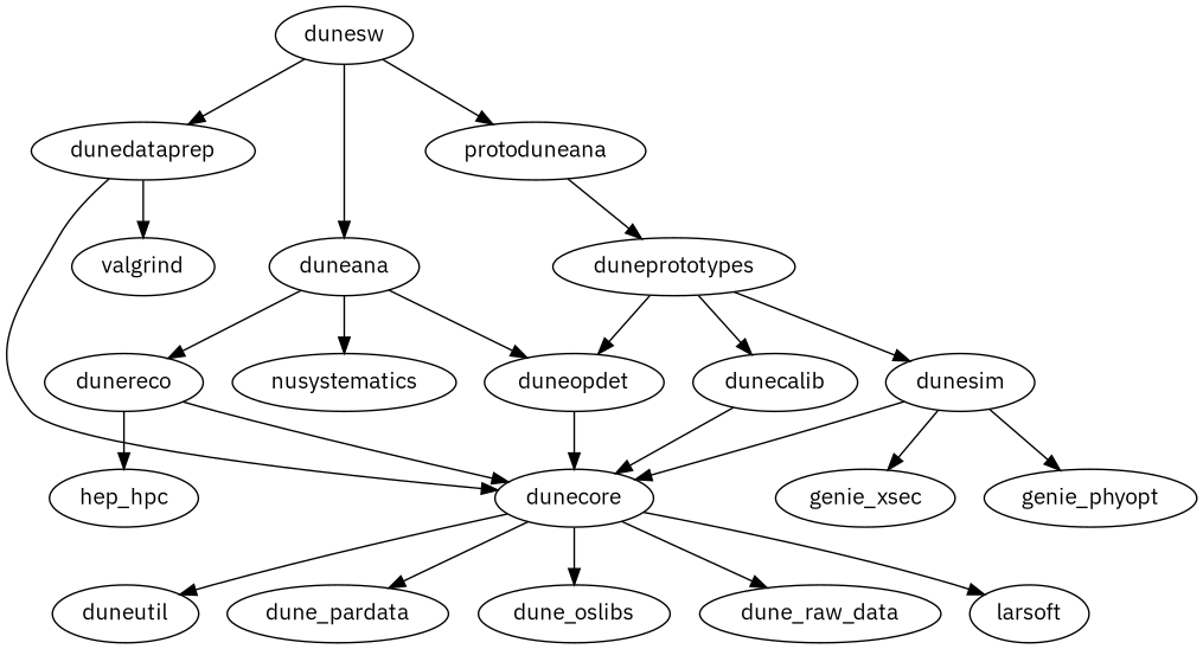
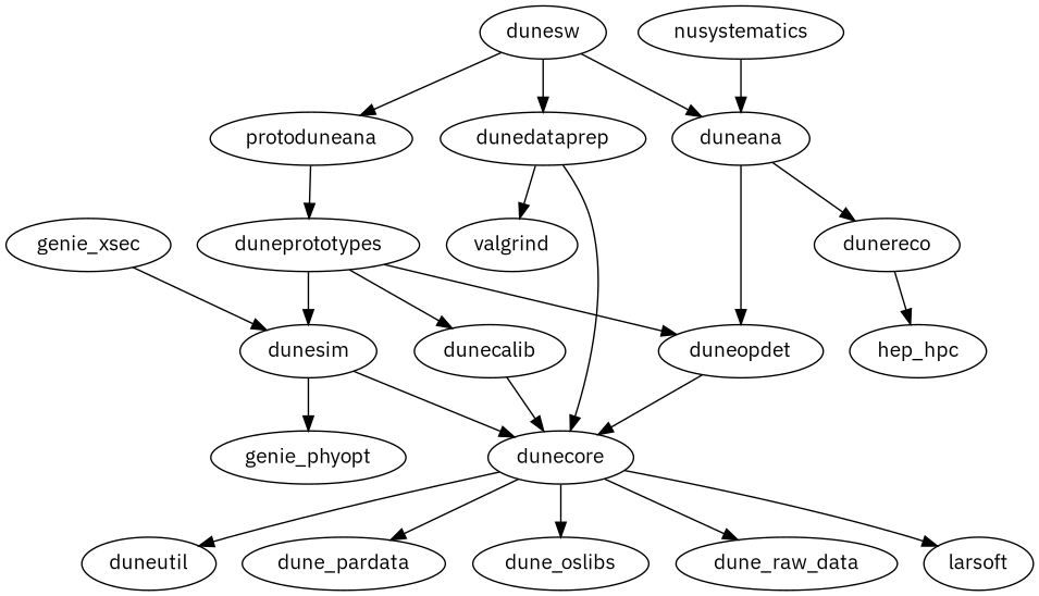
  digraph {
    fontname="IBM Plex Sans"
    node [fontname="IBM Plex Sans"]
    edge [fontname="IBM Plex Sans"]
    dunesw
    dunedataprep
    duneana
    protoduneana
    dunecore
    valgrind
    dunereco
    duneopdet
    nusystematics
    duneprototypes
    duneutil
    dune_pardata
    dune_oslibs
    dune_raw_data
    larsoft
    hep_hpc
    dunesim
    dunecalib
    genie_xsec
    genie_phyopt
    dunesw -> dunedataprep
    dunesw -> duneana
    dunesw -> protoduneana
    dunedataprep -> dunecore
    dunedataprep -> valgrind
    duneana -> dunereco
    duneana -> duneopdet
-   duneana -> nusystematics
+   nusystematics -> duneana
    protoduneana -> duneprototypes
    dunecore -> duneutil
    dunecore -> dune_pardata
    dunecore -> dune_oslibs
    dunecore -> dune_raw_data
    dunecore -> larsoft
-   dunereco -> dunecore
    dunereco -> hep_hpc
    duneopdet -> dunecore
    duneprototypes -> duneopdet
    duneprototypes -> dunesim
    duneprototypes -> dunecalib
    dunesim -> dunecore
-   dunesim -> genie_xsec
+   genie_xsec -> dunesim
    dunesim -> genie_phyopt
    dunecalib -> dunecore
  }
